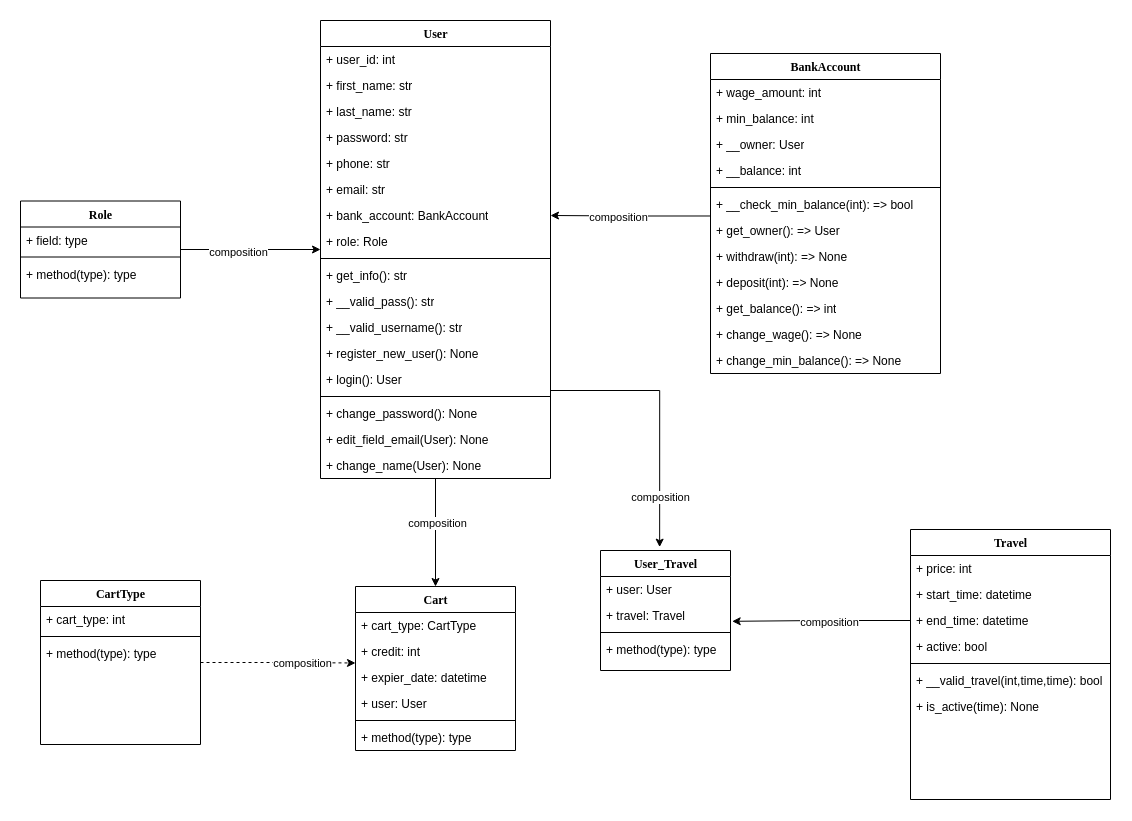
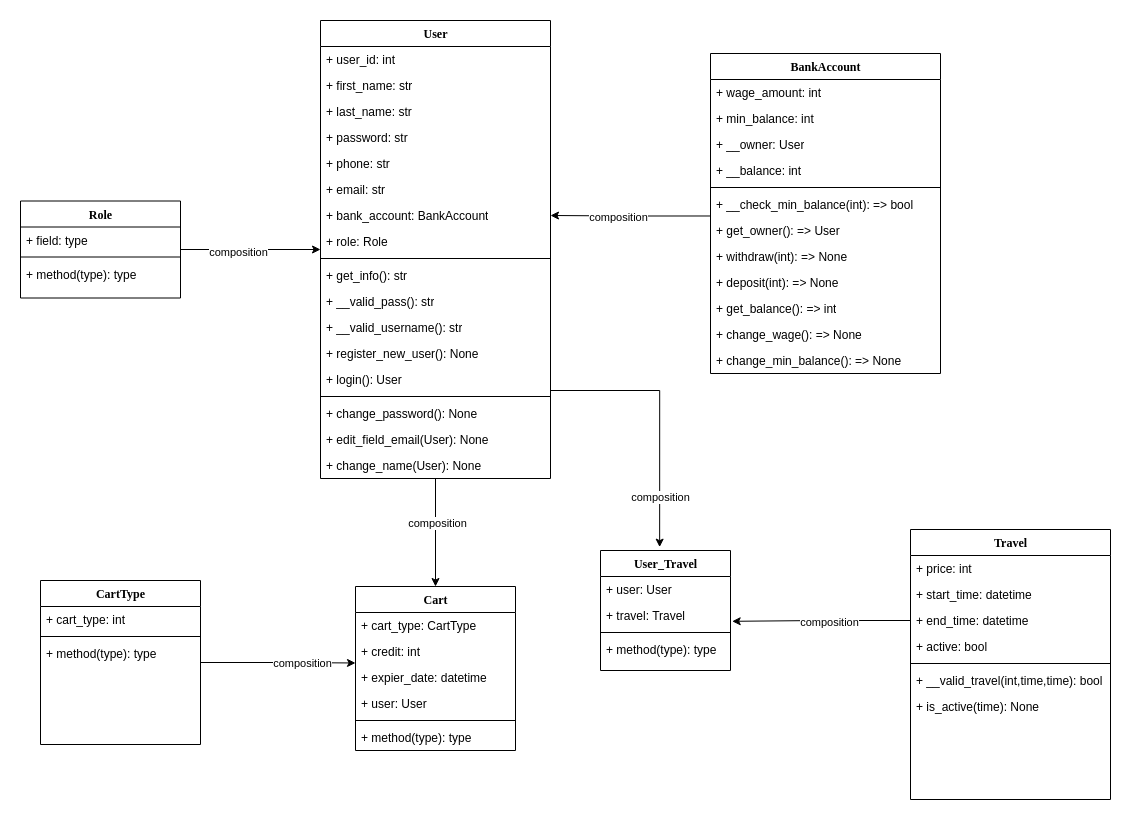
  <mxCell id="0" />
  <mxCell id="1" parent="0" />
  <mxCell id="2" style="edgeStyle=orthogonalEdgeStyle;rounded=0;orthogonalLoop=1;jettySize=auto;html=1;entryX=0.5;entryY=0;entryDx=0;entryDy=0;" edge="1" parent="1" source="6" target="46"><mxGeometry relative="1" as="geometry" /></mxCell>
  <mxCell id="3" value="composition" style="edgeLabel;html=1;align=center;verticalAlign=middle;resizable=0;points=[];" vertex="1" connectable="0" parent="2"><mxGeometry x="-0.191" y="1" relative="1" as="geometry"><mxPoint as="offset" /></mxGeometry></mxCell>
  <mxCell id="4" style="edgeStyle=orthogonalEdgeStyle;rounded=0;orthogonalLoop=1;jettySize=auto;html=1;entryX=0.455;entryY=-0.028;entryDx=0;entryDy=0;entryPerimeter=0;" edge="1" parent="1" source="6" target="67"><mxGeometry relative="1" as="geometry"><Array as="points"><mxPoint x="659" y="390" /></Array></mxGeometry></mxCell>
  <mxCell id="5" value="composition" style="edgeLabel;html=1;align=center;verticalAlign=middle;resizable=0;points=[];" vertex="1" connectable="0" parent="4"><mxGeometry x="0.623" relative="1" as="geometry"><mxPoint as="offset" /></mxGeometry></mxCell>
  <mxCell id="6" value="User" style="swimlane;html=1;fontStyle=1;align=center;verticalAlign=top;childLayout=stackLayout;horizontal=1;startSize=26;horizontalStack=0;resizeParent=1;resizeLast=0;collapsible=1;marginBottom=0;swimlaneFillColor=#ffffff;rounded=0;shadow=0;comic=0;labelBackgroundColor=none;strokeWidth=1;fillColor=none;fontFamily=Verdana;fontSize=12" parent="1" vertex="1"><mxGeometry x="320" y="20" width="230" height="458" as="geometry" /></mxCell>
  <mxCell id="7" value="+ user_id: int" style="text;html=1;strokeColor=none;fillColor=none;align=left;verticalAlign=top;spacingLeft=4;spacingRight=4;whiteSpace=wrap;overflow=hidden;rotatable=0;points=[[0,0.5],[1,0.5]];portConstraint=eastwest;" parent="6" vertex="1"><mxGeometry y="26" width="230" height="26" as="geometry" /></mxCell>
  <mxCell id="8" value="+ first_name: str" style="text;html=1;strokeColor=none;fillColor=none;align=left;verticalAlign=top;spacingLeft=4;spacingRight=4;whiteSpace=wrap;overflow=hidden;rotatable=0;points=[[0,0.5],[1,0.5]];portConstraint=eastwest;" parent="6" vertex="1"><mxGeometry y="52" width="230" height="26" as="geometry" /></mxCell>
  <mxCell id="9" value="+ last_name: str" style="text;html=1;strokeColor=none;fillColor=none;align=left;verticalAlign=top;spacingLeft=4;spacingRight=4;whiteSpace=wrap;overflow=hidden;rotatable=0;points=[[0,0.5],[1,0.5]];portConstraint=eastwest;" parent="6" vertex="1"><mxGeometry y="78" width="230" height="26" as="geometry" /></mxCell>
  <mxCell id="10" value="+ password: str" style="text;html=1;strokeColor=none;fillColor=none;align=left;verticalAlign=top;spacingLeft=4;spacingRight=4;whiteSpace=wrap;overflow=hidden;rotatable=0;points=[[0,0.5],[1,0.5]];portConstraint=eastwest;" parent="6" vertex="1"><mxGeometry y="104" width="230" height="26" as="geometry" /></mxCell>
  <mxCell id="11" value="+ phone: str" style="text;html=1;strokeColor=none;fillColor=none;align=left;verticalAlign=top;spacingLeft=4;spacingRight=4;whiteSpace=wrap;overflow=hidden;rotatable=0;points=[[0,0.5],[1,0.5]];portConstraint=eastwest;" parent="6" vertex="1"><mxGeometry y="130" width="230" height="26" as="geometry" /></mxCell>
  <mxCell id="12" value="+ email: str" style="text;html=1;strokeColor=none;fillColor=none;align=left;verticalAlign=top;spacingLeft=4;spacingRight=4;whiteSpace=wrap;overflow=hidden;rotatable=0;points=[[0,0.5],[1,0.5]];portConstraint=eastwest;" parent="6" vertex="1"><mxGeometry y="156" width="230" height="26" as="geometry" /></mxCell>
  <mxCell id="13" value="+ bank_account: BankAccount" style="text;html=1;strokeColor=none;fillColor=none;align=left;verticalAlign=top;spacingLeft=4;spacingRight=4;whiteSpace=wrap;overflow=hidden;rotatable=0;points=[[0,0.5],[1,0.5]];portConstraint=eastwest;" vertex="1" parent="6"><mxGeometry y="182" width="230" height="26" as="geometry" /></mxCell>
  <mxCell id="14" value="+ role: Role" style="text;html=1;strokeColor=none;fillColor=none;align=left;verticalAlign=top;spacingLeft=4;spacingRight=4;whiteSpace=wrap;overflow=hidden;rotatable=0;points=[[0,0.5],[1,0.5]];portConstraint=eastwest;" vertex="1" parent="6"><mxGeometry y="208" width="230" height="26" as="geometry" /></mxCell>
  <mxCell id="15" value="" style="line;html=1;strokeWidth=1;fillColor=none;align=left;verticalAlign=middle;spacingTop=-1;spacingLeft=3;spacingRight=3;rotatable=0;labelPosition=right;points=[];portConstraint=eastwest;" parent="6" vertex="1"><mxGeometry y="234" width="230" height="8" as="geometry" /></mxCell>
  <mxCell id="16" value="+ get_info(): str" style="text;html=1;strokeColor=none;fillColor=none;align=left;verticalAlign=top;spacingLeft=4;spacingRight=4;whiteSpace=wrap;overflow=hidden;rotatable=0;points=[[0,0.5],[1,0.5]];portConstraint=eastwest;" parent="6" vertex="1"><mxGeometry y="242" width="230" height="26" as="geometry" /></mxCell>
  <mxCell id="17" value="+ __valid_pass(): str" style="text;html=1;strokeColor=none;fillColor=none;align=left;verticalAlign=top;spacingLeft=4;spacingRight=4;whiteSpace=wrap;overflow=hidden;rotatable=0;points=[[0,0.5],[1,0.5]];portConstraint=eastwest;" parent="6" vertex="1"><mxGeometry y="268" width="230" height="26" as="geometry" /></mxCell>
  <mxCell id="18" value="+ __valid_username(): str" style="text;html=1;strokeColor=none;fillColor=none;align=left;verticalAlign=top;spacingLeft=4;spacingRight=4;whiteSpace=wrap;overflow=hidden;rotatable=0;points=[[0,0.5],[1,0.5]];portConstraint=eastwest;" parent="6" vertex="1"><mxGeometry y="294" width="230" height="26" as="geometry" /></mxCell>
  <mxCell id="19" value="+ register_new_user(): None" style="text;html=1;strokeColor=none;fillColor=none;align=left;verticalAlign=top;spacingLeft=4;spacingRight=4;whiteSpace=wrap;overflow=hidden;rotatable=0;points=[[0,0.5],[1,0.5]];portConstraint=eastwest;" parent="6" vertex="1"><mxGeometry y="320" width="230" height="26" as="geometry" /></mxCell>
  <mxCell id="20" value="+ login(): User" style="text;html=1;strokeColor=none;fillColor=none;align=left;verticalAlign=top;spacingLeft=4;spacingRight=4;whiteSpace=wrap;overflow=hidden;rotatable=0;points=[[0,0.5],[1,0.5]];portConstraint=eastwest;" parent="6" vertex="1"><mxGeometry y="346" width="230" height="26" as="geometry" /></mxCell>
  <mxCell id="21" value="" style="line;html=1;strokeWidth=1;fillColor=none;align=left;verticalAlign=middle;spacingTop=-1;spacingLeft=3;spacingRight=3;rotatable=0;labelPosition=right;points=[];portConstraint=eastwest;" parent="6" vertex="1"><mxGeometry y="372" width="230" height="8" as="geometry" /></mxCell>
  <mxCell id="22" value="+ change_password(): None" style="text;html=1;strokeColor=none;fillColor=none;align=left;verticalAlign=top;spacingLeft=4;spacingRight=4;whiteSpace=wrap;overflow=hidden;rotatable=0;points=[[0,0.5],[1,0.5]];portConstraint=eastwest;" parent="6" vertex="1"><mxGeometry y="380" width="230" height="26" as="geometry" /></mxCell>
  <mxCell id="23" value="+ edit_field_email(User): None" style="text;html=1;strokeColor=none;fillColor=none;align=left;verticalAlign=top;spacingLeft=4;spacingRight=4;whiteSpace=wrap;overflow=hidden;rotatable=0;points=[[0,0.5],[1,0.5]];portConstraint=eastwest;" parent="6" vertex="1"><mxGeometry y="406" width="230" height="26" as="geometry" /></mxCell>
  <mxCell id="24" value="+ change_name(User): None" style="text;html=1;strokeColor=none;fillColor=none;align=left;verticalAlign=top;spacingLeft=4;spacingRight=4;whiteSpace=wrap;overflow=hidden;rotatable=0;points=[[0,0.5],[1,0.5]];portConstraint=eastwest;" parent="6" vertex="1"><mxGeometry y="432" width="230" height="26" as="geometry" /></mxCell>
  <mxCell id="25" style="edgeStyle=orthogonalEdgeStyle;rounded=0;orthogonalLoop=1;jettySize=auto;html=1;entryX=1;entryY=0.5;entryDx=0;entryDy=0;exitX=0.004;exitY=-0.058;exitDx=0;exitDy=0;exitPerimeter=0;" edge="1" parent="1" source="34" target="13"><mxGeometry relative="1" as="geometry"><mxPoint x="709" y="220" as="sourcePoint" /><mxPoint x="559" y="220" as="targetPoint" /></mxGeometry></mxCell>
  <mxCell id="26" value="composition" style="edgeLabel;html=1;align=center;verticalAlign=middle;resizable=0;points=[];" vertex="1" connectable="0" parent="25"><mxGeometry x="0.159" y="1" relative="1" as="geometry"><mxPoint as="offset" /></mxGeometry></mxCell>
  <mxCell id="27" value="BankAccount" style="swimlane;html=1;fontStyle=1;align=center;verticalAlign=top;childLayout=stackLayout;horizontal=1;startSize=26;horizontalStack=0;resizeParent=1;resizeLast=0;collapsible=1;marginBottom=0;swimlaneFillColor=#ffffff;rounded=0;shadow=0;comic=0;labelBackgroundColor=none;strokeWidth=1;fillColor=none;fontFamily=Verdana;fontSize=12" parent="1" vertex="1"><mxGeometry x="710" y="53" width="230" height="320" as="geometry" /></mxCell>
  <mxCell id="28" value="+ wage_amount: int" style="text;html=1;strokeColor=none;fillColor=none;align=left;verticalAlign=top;spacingLeft=4;spacingRight=4;whiteSpace=wrap;overflow=hidden;rotatable=0;points=[[0,0.5],[1,0.5]];portConstraint=eastwest;" parent="27" vertex="1"><mxGeometry y="26" width="230" height="26" as="geometry" /></mxCell>
  <mxCell id="29" value="+ min_balance: int" style="text;html=1;strokeColor=none;fillColor=none;align=left;verticalAlign=top;spacingLeft=4;spacingRight=4;whiteSpace=wrap;overflow=hidden;rotatable=0;points=[[0,0.5],[1,0.5]];portConstraint=eastwest;" parent="27" vertex="1"><mxGeometry y="52" width="230" height="26" as="geometry" /></mxCell>
  <mxCell id="30" value="+ __owner: User" style="text;html=1;strokeColor=none;fillColor=none;align=left;verticalAlign=top;spacingLeft=4;spacingRight=4;whiteSpace=wrap;overflow=hidden;rotatable=0;points=[[0,0.5],[1,0.5]];portConstraint=eastwest;" parent="27" vertex="1"><mxGeometry y="78" width="230" height="26" as="geometry" /></mxCell>
  <mxCell id="31" value="+ __balance: int" style="text;html=1;strokeColor=none;fillColor=none;align=left;verticalAlign=top;spacingLeft=4;spacingRight=4;whiteSpace=wrap;overflow=hidden;rotatable=0;points=[[0,0.5],[1,0.5]];portConstraint=eastwest;" parent="27" vertex="1"><mxGeometry y="104" width="230" height="26" as="geometry" /></mxCell>
  <mxCell id="32" value="" style="line;html=1;strokeWidth=1;fillColor=none;align=left;verticalAlign=middle;spacingTop=-1;spacingLeft=3;spacingRight=3;rotatable=0;labelPosition=right;points=[];portConstraint=eastwest;" parent="27" vertex="1"><mxGeometry y="130" width="230" height="8" as="geometry" /></mxCell>
  <mxCell id="33" value="+ __check_min_balance(int): =&amp;gt; bool" style="text;html=1;strokeColor=none;fillColor=none;align=left;verticalAlign=top;spacingLeft=4;spacingRight=4;whiteSpace=wrap;overflow=hidden;rotatable=0;points=[[0,0.5],[1,0.5]];portConstraint=eastwest;" parent="27" vertex="1"><mxGeometry y="138" width="230" height="26" as="geometry" /></mxCell>
  <mxCell id="34" value="+ get_owner(): =&amp;gt; User" style="text;html=1;strokeColor=none;fillColor=none;align=left;verticalAlign=top;spacingLeft=4;spacingRight=4;whiteSpace=wrap;overflow=hidden;rotatable=0;points=[[0,0.5],[1,0.5]];portConstraint=eastwest;" parent="27" vertex="1"><mxGeometry y="164" width="230" height="26" as="geometry" /></mxCell>
  <mxCell id="35" value="+ withdraw(int): =&amp;gt; None" style="text;html=1;strokeColor=none;fillColor=none;align=left;verticalAlign=top;spacingLeft=4;spacingRight=4;whiteSpace=wrap;overflow=hidden;rotatable=0;points=[[0,0.5],[1,0.5]];portConstraint=eastwest;" parent="27" vertex="1"><mxGeometry y="190" width="230" height="26" as="geometry" /></mxCell>
  <mxCell id="36" value="+ deposit(int): =&amp;gt; None" style="text;html=1;strokeColor=none;fillColor=none;align=left;verticalAlign=top;spacingLeft=4;spacingRight=4;whiteSpace=wrap;overflow=hidden;rotatable=0;points=[[0,0.5],[1,0.5]];portConstraint=eastwest;" parent="27" vertex="1"><mxGeometry y="216" width="230" height="26" as="geometry" /></mxCell>
  <mxCell id="37" value="+ get_balance(): =&amp;gt; int" style="text;html=1;strokeColor=none;fillColor=none;align=left;verticalAlign=top;spacingLeft=4;spacingRight=4;whiteSpace=wrap;overflow=hidden;rotatable=0;points=[[0,0.5],[1,0.5]];portConstraint=eastwest;" parent="27" vertex="1"><mxGeometry y="242" width="230" height="26" as="geometry" /></mxCell>
  <mxCell id="38" value="+ change_wage(): =&amp;gt; None" style="text;html=1;strokeColor=none;fillColor=none;align=left;verticalAlign=top;spacingLeft=4;spacingRight=4;whiteSpace=wrap;overflow=hidden;rotatable=0;points=[[0,0.5],[1,0.5]];portConstraint=eastwest;" parent="27" vertex="1"><mxGeometry y="268" width="230" height="26" as="geometry" /></mxCell>
  <mxCell id="39" value="+ change_min_balance(): =&amp;gt; None" style="text;html=1;strokeColor=none;fillColor=none;align=left;verticalAlign=top;spacingLeft=4;spacingRight=4;whiteSpace=wrap;overflow=hidden;rotatable=0;points=[[0,0.5],[1,0.5]];portConstraint=eastwest;" parent="27" vertex="1"><mxGeometry y="294" width="230" height="26" as="geometry" /></mxCell>
  <mxCell id="40" style="edgeStyle=orthogonalEdgeStyle;rounded=0;orthogonalLoop=1;jettySize=auto;html=1;entryX=0;entryY=0.808;entryDx=0;entryDy=0;entryPerimeter=0;" edge="1" parent="1" source="42" target="14"><mxGeometry relative="1" as="geometry" /></mxCell>
  <mxCell id="41" value="composition" style="edgeLabel;html=1;align=center;verticalAlign=middle;resizable=0;points=[];" vertex="1" connectable="0" parent="40"><mxGeometry x="-0.179" y="-2" relative="1" as="geometry"><mxPoint as="offset" /></mxGeometry></mxCell>
  <mxCell id="42" value="Role" style="swimlane;html=1;fontStyle=1;align=center;verticalAlign=top;childLayout=stackLayout;horizontal=1;startSize=26;horizontalStack=0;resizeParent=1;resizeLast=0;collapsible=1;marginBottom=0;swimlaneFillColor=#ffffff;rounded=0;shadow=0;comic=0;labelBackgroundColor=none;strokeWidth=1;fillColor=none;fontFamily=Verdana;fontSize=12" parent="1" vertex="1"><mxGeometry x="20" y="200.5" width="160" height="97" as="geometry" /></mxCell>
  <mxCell id="43" value="+ field: type" style="text;html=1;strokeColor=none;fillColor=none;align=left;verticalAlign=top;spacingLeft=4;spacingRight=4;whiteSpace=wrap;overflow=hidden;rotatable=0;points=[[0,0.5],[1,0.5]];portConstraint=eastwest;" parent="42" vertex="1"><mxGeometry y="26" width="160" height="26" as="geometry" /></mxCell>
  <mxCell id="44" value="" style="line;html=1;strokeWidth=1;fillColor=none;align=left;verticalAlign=middle;spacingTop=-1;spacingLeft=3;spacingRight=3;rotatable=0;labelPosition=right;points=[];portConstraint=eastwest;" parent="42" vertex="1"><mxGeometry y="52" width="160" height="8" as="geometry" /></mxCell>
  <mxCell id="45" value="+ method(type): type" style="text;html=1;strokeColor=none;fillColor=none;align=left;verticalAlign=top;spacingLeft=4;spacingRight=4;whiteSpace=wrap;overflow=hidden;rotatable=0;points=[[0,0.5],[1,0.5]];portConstraint=eastwest;" parent="42" vertex="1"><mxGeometry y="60" width="160" height="26" as="geometry" /></mxCell>
  <mxCell id="46" value="Cart" style="swimlane;html=1;fontStyle=1;align=center;verticalAlign=top;childLayout=stackLayout;horizontal=1;startSize=26;horizontalStack=0;resizeParent=1;resizeLast=0;collapsible=1;marginBottom=0;swimlaneFillColor=#ffffff;rounded=0;shadow=0;comic=0;labelBackgroundColor=none;strokeWidth=1;fillColor=none;fontFamily=Verdana;fontSize=12" parent="1" vertex="1"><mxGeometry x="355" y="586" width="160" height="164" as="geometry" /></mxCell>
  <mxCell id="47" value="+ cart_type: CartType" style="text;html=1;strokeColor=none;fillColor=none;align=left;verticalAlign=top;spacingLeft=4;spacingRight=4;whiteSpace=wrap;overflow=hidden;rotatable=0;points=[[0,0.5],[1,0.5]];portConstraint=eastwest;" parent="46" vertex="1"><mxGeometry y="26" width="160" height="26" as="geometry" /></mxCell>
  <mxCell id="48" value="+ credit: int" style="text;html=1;strokeColor=none;fillColor=none;align=left;verticalAlign=top;spacingLeft=4;spacingRight=4;whiteSpace=wrap;overflow=hidden;rotatable=0;points=[[0,0.5],[1,0.5]];portConstraint=eastwest;" parent="46" vertex="1"><mxGeometry y="52" width="160" height="26" as="geometry" /></mxCell>
  <mxCell id="49" value="+ expier_date: datetime&amp;nbsp;" style="text;html=1;strokeColor=none;fillColor=none;align=left;verticalAlign=top;spacingLeft=4;spacingRight=4;whiteSpace=wrap;overflow=hidden;rotatable=0;points=[[0,0.5],[1,0.5]];portConstraint=eastwest;" parent="46" vertex="1"><mxGeometry y="78" width="160" height="26" as="geometry" /></mxCell>
  <mxCell id="50" value="+ user: User&amp;nbsp;" style="text;html=1;strokeColor=none;fillColor=none;align=left;verticalAlign=top;spacingLeft=4;spacingRight=4;whiteSpace=wrap;overflow=hidden;rotatable=0;points=[[0,0.5],[1,0.5]];portConstraint=eastwest;" vertex="1" parent="46"><mxGeometry y="104" width="160" height="26" as="geometry" /></mxCell>
  <mxCell id="51" value="" style="line;html=1;strokeWidth=1;fillColor=none;align=left;verticalAlign=middle;spacingTop=-1;spacingLeft=3;spacingRight=3;rotatable=0;labelPosition=right;points=[];portConstraint=eastwest;" parent="46" vertex="1"><mxGeometry y="130" width="160" height="8" as="geometry" /></mxCell>
  <mxCell id="52" value="+ method(type): type" style="text;html=1;strokeColor=none;fillColor=none;align=left;verticalAlign=top;spacingLeft=4;spacingRight=4;whiteSpace=wrap;overflow=hidden;rotatable=0;points=[[0,0.5],[1,0.5]];portConstraint=eastwest;" parent="46" vertex="1"><mxGeometry y="138" width="160" height="26" as="geometry" /></mxCell>
  <mxCell id="53" value="Travel" style="swimlane;html=1;fontStyle=1;align=center;verticalAlign=top;childLayout=stackLayout;horizontal=1;startSize=26;horizontalStack=0;resizeParent=1;resizeLast=0;collapsible=1;marginBottom=0;swimlaneFillColor=#ffffff;rounded=0;shadow=0;comic=0;labelBackgroundColor=none;strokeWidth=1;fillColor=none;fontFamily=Verdana;fontSize=12" parent="1" vertex="1"><mxGeometry x="910" y="529" width="200" height="270" as="geometry" /></mxCell>
  <mxCell id="54" value="+ price: int" style="text;html=1;strokeColor=none;fillColor=none;align=left;verticalAlign=top;spacingLeft=4;spacingRight=4;whiteSpace=wrap;overflow=hidden;rotatable=0;points=[[0,0.5],[1,0.5]];portConstraint=eastwest;" parent="53" vertex="1"><mxGeometry y="26" width="200" height="26" as="geometry" /></mxCell>
  <mxCell id="55" value="+ start_time: datetime" style="text;html=1;strokeColor=none;fillColor=none;align=left;verticalAlign=top;spacingLeft=4;spacingRight=4;whiteSpace=wrap;overflow=hidden;rotatable=0;points=[[0,0.5],[1,0.5]];portConstraint=eastwest;" parent="53" vertex="1"><mxGeometry y="52" width="200" height="26" as="geometry" /></mxCell>
  <mxCell id="56" value="+ end_time: datetime" style="text;html=1;strokeColor=none;fillColor=none;align=left;verticalAlign=top;spacingLeft=4;spacingRight=4;whiteSpace=wrap;overflow=hidden;rotatable=0;points=[[0,0.5],[1,0.5]];portConstraint=eastwest;" parent="53" vertex="1"><mxGeometry y="78" width="200" height="26" as="geometry" /></mxCell>
  <mxCell id="57" value="+ active: bool" style="text;html=1;strokeColor=none;fillColor=none;align=left;verticalAlign=top;spacingLeft=4;spacingRight=4;whiteSpace=wrap;overflow=hidden;rotatable=0;points=[[0,0.5],[1,0.5]];portConstraint=eastwest;" parent="53" vertex="1"><mxGeometry y="104" width="200" height="26" as="geometry" /></mxCell>
  <mxCell id="58" value="" style="line;html=1;strokeWidth=1;fillColor=none;align=left;verticalAlign=middle;spacingTop=-1;spacingLeft=3;spacingRight=3;rotatable=0;labelPosition=right;points=[];portConstraint=eastwest;" parent="53" vertex="1"><mxGeometry y="130" width="200" height="8" as="geometry" /></mxCell>
  <mxCell id="59" value="+ __valid_travel(int,time,time): bool" style="text;html=1;strokeColor=none;fillColor=none;align=left;verticalAlign=top;spacingLeft=4;spacingRight=4;whiteSpace=wrap;overflow=hidden;rotatable=0;points=[[0,0.5],[1,0.5]];portConstraint=eastwest;" parent="53" vertex="1"><mxGeometry y="138" width="200" height="26" as="geometry" /></mxCell>
  <mxCell id="60" value="+ is_active(time): None" style="text;html=1;strokeColor=none;fillColor=none;align=left;verticalAlign=top;spacingLeft=4;spacingRight=4;whiteSpace=wrap;overflow=hidden;rotatable=0;points=[[0,0.5],[1,0.5]];portConstraint=eastwest;" parent="53" vertex="1"><mxGeometry y="164" width="200" height="26" as="geometry" /></mxCell>
- <mxCell id="61" style="edgeStyle=orthogonalEdgeStyle;rounded=0;orthogonalLoop=1;jettySize=auto;html=1;entryX=0;entryY=0.942;entryDx=0;entryDy=0;entryPerimeter=0;dashed=1;" edge="1" parent="1" source="63" target="48"><mxGeometry relative="1" as="geometry" /></mxCell>
+ <mxCell id="61" style="edgeStyle=orthogonalEdgeStyle;rounded=0;orthogonalLoop=1;jettySize=auto;html=1;entryX=0;entryY=0.942;entryDx=0;entryDy=0;entryPerimeter=0;" edge="1" parent="1" source="63" target="48"><mxGeometry relative="1" as="geometry" /></mxCell>
  <mxCell id="62" value="composition" style="edgeLabel;html=1;align=center;verticalAlign=middle;resizable=0;points=[];" vertex="1" connectable="0" parent="61"><mxGeometry x="0.318" relative="1" as="geometry"><mxPoint as="offset" /></mxGeometry></mxCell>
  <mxCell id="63" value="CartType" style="swimlane;html=1;fontStyle=1;align=center;verticalAlign=top;childLayout=stackLayout;horizontal=1;startSize=26;horizontalStack=0;resizeParent=1;resizeLast=0;collapsible=1;marginBottom=0;swimlaneFillColor=#ffffff;rounded=0;shadow=0;comic=0;labelBackgroundColor=none;strokeWidth=1;fillColor=none;fontFamily=Verdana;fontSize=12" vertex="1" parent="1"><mxGeometry x="40" y="580" width="160" height="164" as="geometry" /></mxCell>
  <mxCell id="64" value="+ cart_type: int" style="text;html=1;strokeColor=none;fillColor=none;align=left;verticalAlign=top;spacingLeft=4;spacingRight=4;whiteSpace=wrap;overflow=hidden;rotatable=0;points=[[0,0.5],[1,0.5]];portConstraint=eastwest;" vertex="1" parent="63"><mxGeometry y="26" width="160" height="26" as="geometry" /></mxCell>
  <mxCell id="65" value="" style="line;html=1;strokeWidth=1;fillColor=none;align=left;verticalAlign=middle;spacingTop=-1;spacingLeft=3;spacingRight=3;rotatable=0;labelPosition=right;points=[];portConstraint=eastwest;" vertex="1" parent="63"><mxGeometry y="52" width="160" height="8" as="geometry" /></mxCell>
  <mxCell id="66" value="+ method(type): type" style="text;html=1;strokeColor=none;fillColor=none;align=left;verticalAlign=top;spacingLeft=4;spacingRight=4;whiteSpace=wrap;overflow=hidden;rotatable=0;points=[[0,0.5],[1,0.5]];portConstraint=eastwest;" vertex="1" parent="63"><mxGeometry y="60" width="160" height="26" as="geometry" /></mxCell>
  <mxCell id="67" value="User_Travel" style="swimlane;html=1;fontStyle=1;align=center;verticalAlign=top;childLayout=stackLayout;horizontal=1;startSize=26;horizontalStack=0;resizeParent=1;resizeLast=0;collapsible=1;marginBottom=0;swimlaneFillColor=#ffffff;rounded=0;shadow=0;comic=0;labelBackgroundColor=none;strokeWidth=1;fillColor=none;fontFamily=Verdana;fontSize=12" vertex="1" parent="1"><mxGeometry x="600" y="550" width="130" height="120" as="geometry" /></mxCell>
  <mxCell id="68" value="+ user: User" style="text;html=1;strokeColor=none;fillColor=none;align=left;verticalAlign=top;spacingLeft=4;spacingRight=4;whiteSpace=wrap;overflow=hidden;rotatable=0;points=[[0,0.5],[1,0.5]];portConstraint=eastwest;" vertex="1" parent="67"><mxGeometry y="26" width="130" height="26" as="geometry" /></mxCell>
  <mxCell id="69" value="+ travel: Travel" style="text;html=1;strokeColor=none;fillColor=none;align=left;verticalAlign=top;spacingLeft=4;spacingRight=4;whiteSpace=wrap;overflow=hidden;rotatable=0;points=[[0,0.5],[1,0.5]];portConstraint=eastwest;" vertex="1" parent="67"><mxGeometry y="52" width="130" height="26" as="geometry" /></mxCell>
  <mxCell id="70" value="" style="line;html=1;strokeWidth=1;fillColor=none;align=left;verticalAlign=middle;spacingTop=-1;spacingLeft=3;spacingRight=3;rotatable=0;labelPosition=right;points=[];portConstraint=eastwest;" vertex="1" parent="67"><mxGeometry y="78" width="130" height="8" as="geometry" /></mxCell>
  <mxCell id="71" value="+ method(type): type" style="text;html=1;strokeColor=none;fillColor=none;align=left;verticalAlign=top;spacingLeft=4;spacingRight=4;whiteSpace=wrap;overflow=hidden;rotatable=0;points=[[0,0.5],[1,0.5]];portConstraint=eastwest;" vertex="1" parent="67"><mxGeometry y="86" width="130" height="26" as="geometry" /></mxCell>
  <mxCell id="72" style="edgeStyle=orthogonalEdgeStyle;rounded=0;orthogonalLoop=1;jettySize=auto;html=1;entryX=1.013;entryY=0.724;entryDx=0;entryDy=0;entryPerimeter=0;" edge="1" parent="1" source="56" target="69"><mxGeometry relative="1" as="geometry" /></mxCell>
  <mxCell id="73" value="composition" style="edgeLabel;html=1;align=center;verticalAlign=middle;resizable=0;points=[];" vertex="1" connectable="0" parent="72"><mxGeometry x="-0.088" y="1" relative="1" as="geometry"><mxPoint as="offset" /></mxGeometry></mxCell>
